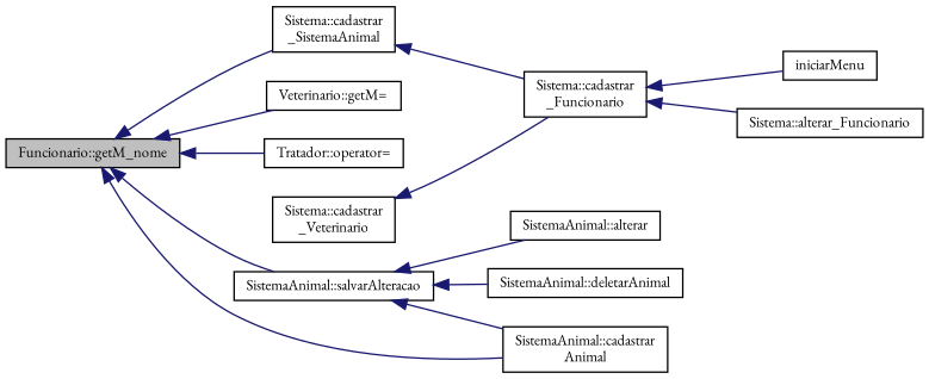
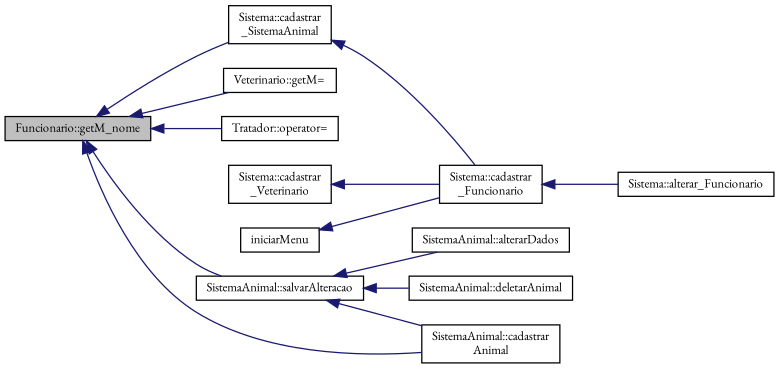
  digraph {
    fontname="EB Garamond"
    rankdir=LR
    node [color=black fillcolor=white fontname="EB Garamond" fontsize=10 shape=record style=filled]
    edge [color=midnightblue dir=back fontname="EB Garamond" fontsize=10 labelfontname=Helvetica labelfontsize=10 style=solid]
    n1 [fillcolor=grey75 fontcolor=black height=0.2 label="Funcionario::getM_nome" width=0.4]
    n2 [height=0.2 label="Sistema::cadastrar\l_SistemaAnimal" width=0.4]
    n3 [height=0.2 label="Veterinario::getM=" width=0.4]
    n4 [height=0.2 label="Tratador::operator=" width=0.4]
    n5 [height=0.2 label="SistemaAnimal::salvarAlteracao" width=0.4]
    n6 [height=0.2 label="SistemaAnimal::cadastrar\lAnimal" width=0.4]
    n7 [height=0.2 label="Sistema::cadastrar\l_Funcionario" width=0.4]
    n8 [height=0.2 label="Sistema::cadastrar\l_Veterinario" width=0.4]
-   n9 [height=0.2 label="SistemaAnimal::alterar" width=0.4]
+   n9 [height=0.2 label="SistemaAnimal::alterarDados" width=0.4]
    n10 [height=0.2 label="SistemaAnimal::deletarAnimal" width=0.4]
    n11 [height=0.2 label=iniciarMenu width=0.4]
    n12 [height=0.2 label="Sistema::alterar_Funcionario" width=0.4]
    n1 -> n2
    n1 -> n3
    n1 -> n4
    n1 -> n5
    n1 -> n6
    n2 -> n7
    n5 -> n6
    n5 -> n9
    n5 -> n10
-   n7 -> n11
+   n11 -> n7
    n7 -> n12
    n8 -> n7
  }
